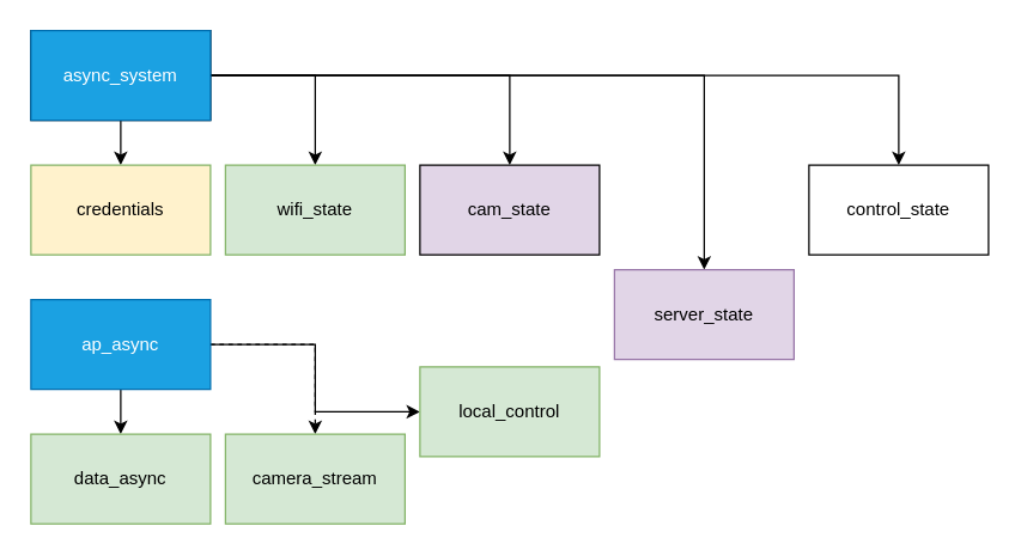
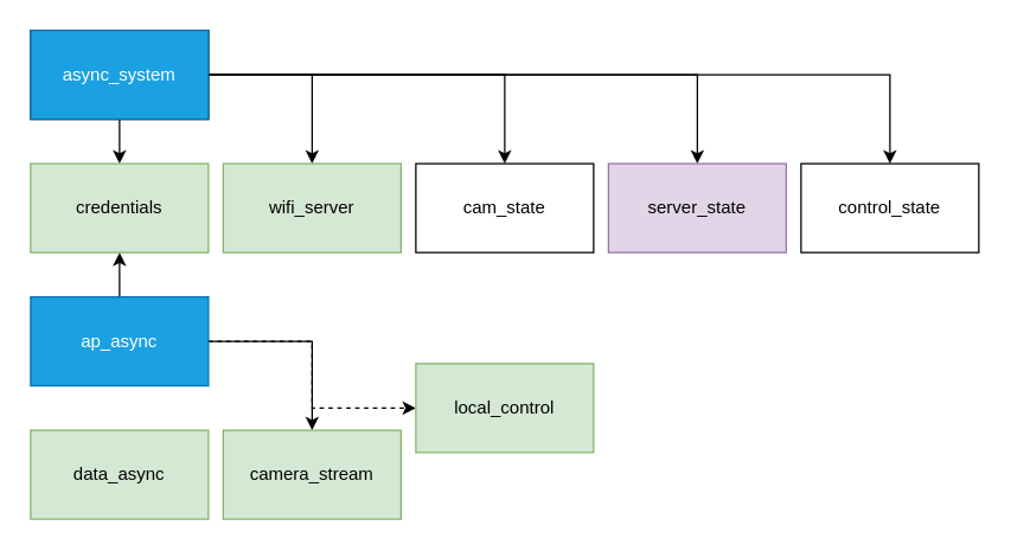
  <mxCell id="0" />
  <mxCell id="1" parent="0" />
- <mxCell id="2" value="" style="edgeStyle=orthogonalEdgeStyle;rounded=0;orthogonalLoop=1;jettySize=auto;html=1;" parent="1" source="5" target="15" edge="1"><mxGeometry relative="1" as="geometry" /></mxCell>
- <mxCell id="3" value="" style="edgeStyle=orthogonalEdgeStyle;rounded=0;orthogonalLoop=1;jettySize=auto;html=1;dashed=1;" parent="1" source="5" target="16" edge="1"><mxGeometry relative="1" as="geometry" /></mxCell>
- <mxCell id="4" value="" style="edgeStyle=orthogonalEdgeStyle;rounded=0;orthogonalLoop=1;jettySize=auto;html=1;" parent="1" source="5" target="17" edge="1"><mxGeometry relative="1" as="geometry" /></mxCell>
+ <mxCell id="2" value="" style="edgeStyle=orthogonalEdgeStyle;rounded=0;orthogonalLoop=1;jettySize=auto;html=1;" parent="1" source="5" target="11" edge="1"><mxGeometry relative="1" as="geometry" /></mxCell>
+ <mxCell id="3" value="" style="edgeStyle=orthogonalEdgeStyle;rounded=0;orthogonalLoop=1;jettySize=auto;html=1;" parent="1" source="5" target="16" edge="1"><mxGeometry relative="1" as="geometry" /></mxCell>
+ <mxCell id="4" value="" style="edgeStyle=orthogonalEdgeStyle;rounded=0;orthogonalLoop=1;jettySize=auto;html=1;dashed=1;" parent="1" source="5" target="17" edge="1"><mxGeometry relative="1" as="geometry" /></mxCell>
  <mxCell id="5" value="ap_async" style="rounded=0;whiteSpace=wrap;html=1;fillColor=#1ba1e2;strokeColor=#006EAF;fontColor=#ffffff;" parent="1" vertex="1"><mxGeometry x="20" y="200" width="120" height="60" as="geometry" /></mxCell>
  <mxCell id="6" value="" style="edgeStyle=orthogonalEdgeStyle;rounded=0;orthogonalLoop=1;jettySize=auto;html=1;" parent="1" source="10" target="11" edge="1"><mxGeometry relative="1" as="geometry" /></mxCell>
  <mxCell id="7" value="" style="edgeStyle=orthogonalEdgeStyle;rounded=0;orthogonalLoop=1;jettySize=auto;html=1;" parent="1" source="10" target="12" edge="1"><mxGeometry relative="1" as="geometry"><Array as="points"><mxPoint x="210" y="50" /></Array></mxGeometry></mxCell>
  <mxCell id="8" value="" style="edgeStyle=orthogonalEdgeStyle;rounded=0;orthogonalLoop=1;jettySize=auto;html=1;" parent="1" source="10" target="13" edge="1"><mxGeometry relative="1" as="geometry" /></mxCell>
  <mxCell id="9" value="" style="edgeStyle=orthogonalEdgeStyle;rounded=0;orthogonalLoop=1;jettySize=auto;html=1;" parent="1" source="10" target="14" edge="1"><mxGeometry relative="1" as="geometry" /></mxCell>
  <mxCell id="10" value="async_system" style="rounded=0;whiteSpace=wrap;html=1;" parent="1" vertex="1"><mxGeometry x="20" y="20" width="120" height="60" as="geometry" /></mxCell>
- <mxCell id="11" value="credentials" style="rounded=0;whiteSpace=wrap;html=1;fillColor=#fff2cc;strokeColor=#82b366;" parent="1" vertex="1"><mxGeometry x="20" y="110" width="120" height="60" as="geometry" /></mxCell>
- <mxCell id="12" value="wifi_state" style="rounded=0;whiteSpace=wrap;html=1;fillColor=#d5e8d4;strokeColor=#82b366;" parent="1" vertex="1"><mxGeometry x="150" y="110" width="120" height="60" as="geometry" /></mxCell>
- <mxCell id="13" value="cam_state" style="rounded=0;whiteSpace=wrap;html=1;fillColor=#e1d5e7;" parent="1" vertex="1"><mxGeometry x="280" y="110" width="120" height="60" as="geometry" /></mxCell>
- <mxCell id="14" value="server_state" style="rounded=0;whiteSpace=wrap;html=1;fillColor=#e1d5e7;strokeColor=#9673a6;" parent="1" vertex="1"><mxGeometry x="410" y="180" width="120" height="60" as="geometry" /></mxCell>
+ <mxCell id="11" value="credentials" style="rounded=0;whiteSpace=wrap;html=1;fillColor=#d5e8d4;strokeColor=#82b366;" parent="1" vertex="1"><mxGeometry x="20" y="110" width="120" height="60" as="geometry" /></mxCell>
+ <mxCell id="12" value="wifi_server" style="rounded=0;whiteSpace=wrap;html=1;fillColor=#d5e8d4;strokeColor=#82b366;" parent="1" vertex="1"><mxGeometry x="150" y="110" width="120" height="60" as="geometry" /></mxCell>
+ <mxCell id="13" value="cam_state" style="rounded=0;whiteSpace=wrap;html=1;" parent="1" vertex="1"><mxGeometry x="280" y="110" width="120" height="60" as="geometry" /></mxCell>
+ <mxCell id="14" value="server_state" style="rounded=0;whiteSpace=wrap;html=1;fillColor=#e1d5e7;strokeColor=#9673a6;" parent="1" vertex="1"><mxGeometry x="410" y="110" width="120" height="60" as="geometry" /></mxCell>
  <mxCell id="15" value="data_async" style="rounded=0;whiteSpace=wrap;html=1;fillColor=#d5e8d4;strokeColor=#82b366;" parent="1" vertex="1"><mxGeometry x="20" y="290" width="120" height="60" as="geometry" /></mxCell>
  <mxCell id="16" value="camera_stream" style="rounded=0;whiteSpace=wrap;html=1;fillColor=#d5e8d4;strokeColor=#82b366;" parent="1" vertex="1"><mxGeometry x="150" y="290" width="120" height="60" as="geometry" /></mxCell>
  <mxCell id="17" value="local_control" style="rounded=0;whiteSpace=wrap;html=1;fillColor=#d5e8d4;strokeColor=#82b366;" parent="1" vertex="1"><mxGeometry x="280" y="245" width="120" height="60" as="geometry" /></mxCell>
  <mxCell id="18" value="" style="edgeStyle=orthogonalEdgeStyle;rounded=0;orthogonalLoop=1;jettySize=auto;html=1;" parent="1" source="19" target="20" edge="1"><mxGeometry relative="1" as="geometry" /></mxCell>
  <mxCell id="19" value="async_system" style="rounded=0;whiteSpace=wrap;html=1;fillColor=#1ba1e2;strokeColor=#006EAF;fontColor=#ffffff;" parent="1" vertex="1"><mxGeometry x="20" y="20" width="120" height="60" as="geometry" /></mxCell>
  <mxCell id="20" value="control_state" style="rounded=0;whiteSpace=wrap;html=1;" parent="1" vertex="1"><mxGeometry x="540" y="110" width="120" height="60" as="geometry" /></mxCell>
